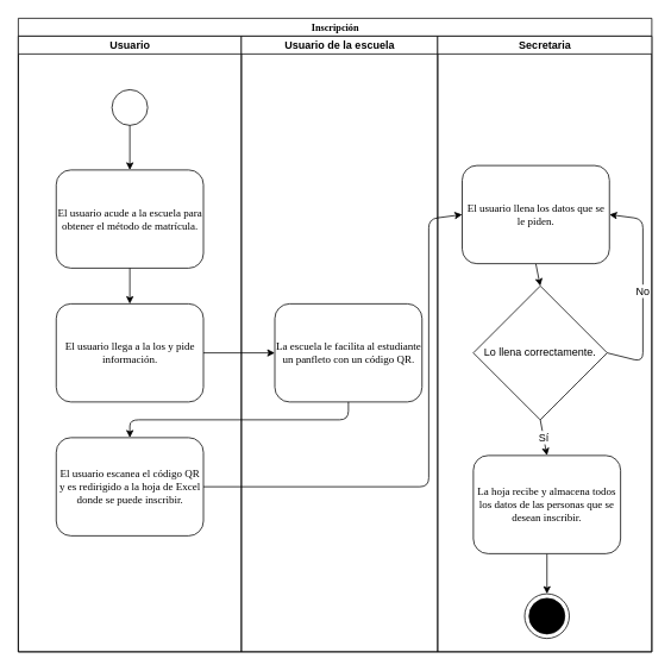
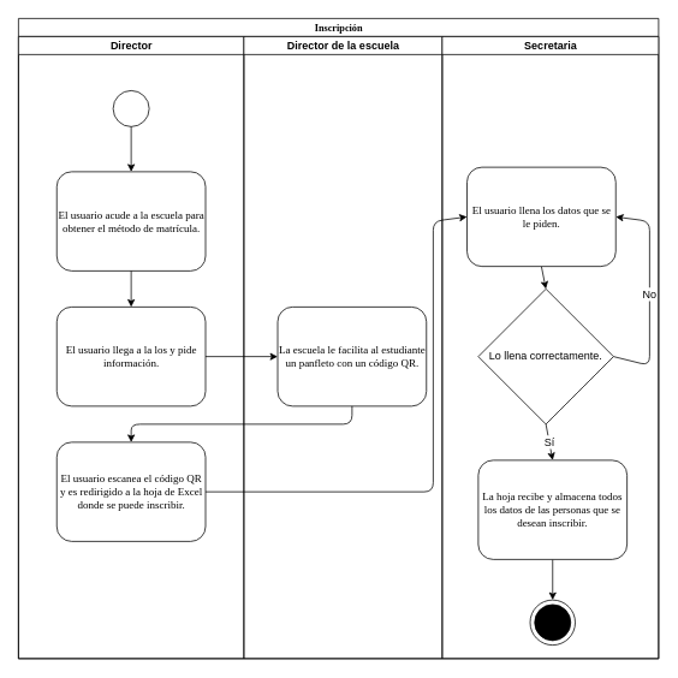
  <mxCell id="0" />
  <mxCell id="1" parent="0" />
  <mxCell id="2" value="&lt;font style=&quot;font-size: 11px&quot;&gt;Inscripción&lt;/font&gt;" style="swimlane;html=1;childLayout=stackLayout;startSize=20;rounded=0;shadow=0;labelBackgroundColor=none;strokeWidth=1;fontFamily=Verdana;fontSize=8;align=center;" parent="1" vertex="1"><mxGeometry x="20" y="20" width="710" height="710" as="geometry" /></mxCell>
- <mxCell id="3" value="Usuario" style="swimlane;html=1;startSize=20;" parent="2" vertex="1"><mxGeometry y="20" width="250" height="690" as="geometry" /></mxCell>
+ <mxCell id="3" value="Director" style="swimlane;html=1;startSize=20;" parent="2" vertex="1"><mxGeometry y="20" width="250" height="690" as="geometry" /></mxCell>
  <mxCell id="4" value="El usuario acude a la escuela para obtener el método de matrícula." style="rounded=1;whiteSpace=wrap;html=1;shadow=0;labelBackgroundColor=none;strokeWidth=1;fontFamily=Verdana;fontSize=12;align=center;" parent="3" vertex="1"><mxGeometry x="42.5" y="150" width="165" height="110" as="geometry" /></mxCell>
  <mxCell id="5" value="" style="ellipse;whiteSpace=wrap;html=1;aspect=fixed;" parent="3" vertex="1"><mxGeometry x="105" y="60" width="40" height="40" as="geometry" /></mxCell>
  <mxCell id="6" value="" style="endArrow=classic;html=1;exitX=0.5;exitY=1;exitDx=0;exitDy=0;entryX=0.5;entryY=0;entryDx=0;entryDy=0;" parent="3" source="5" target="4" edge="1"><mxGeometry width="50" height="50" relative="1" as="geometry"><mxPoint x="450" y="240" as="sourcePoint" /><mxPoint x="500" y="190" as="targetPoint" /></mxGeometry></mxCell>
  <mxCell id="7" value="" style="endArrow=classic;html=1;fontSize=12;exitX=0.5;exitY=1;exitDx=0;exitDy=0;entryX=0.5;entryY=0;entryDx=0;entryDy=0;" parent="3" source="4" target="8" edge="1"><mxGeometry width="50" height="50" relative="1" as="geometry"><mxPoint x="450" y="340" as="sourcePoint" /><mxPoint x="500" y="290" as="targetPoint" /></mxGeometry></mxCell>
  <mxCell id="8" value="El usuario llega a la los y pide información." style="rounded=1;whiteSpace=wrap;html=1;shadow=0;labelBackgroundColor=none;strokeWidth=1;fontFamily=Verdana;fontSize=12;align=center;" parent="3" vertex="1"><mxGeometry x="42.5" y="300" width="165" height="110" as="geometry" /></mxCell>
  <mxCell id="9" value="El usuario escanea el código QR y es redirigido a la hoja de Excel donde se puede inscribir." style="rounded=1;whiteSpace=wrap;html=1;shadow=0;labelBackgroundColor=none;strokeWidth=1;fontFamily=Verdana;fontSize=12;align=center;" parent="3" vertex="1"><mxGeometry x="42.5" y="450" width="165" height="110" as="geometry" /></mxCell>
- <mxCell id="10" value="Usuario de la escuela" style="swimlane;html=1;startSize=20;" parent="2" vertex="1"><mxGeometry x="250" y="20" width="220" height="690" as="geometry" /></mxCell>
+ <mxCell id="10" value="Director de la escuela" style="swimlane;html=1;startSize=20;" parent="2" vertex="1"><mxGeometry x="250" y="20" width="220" height="690" as="geometry" /></mxCell>
  <mxCell id="11" value="La escuela le facilita al estudiante un panfleto con un código QR." style="rounded=1;whiteSpace=wrap;html=1;shadow=0;labelBackgroundColor=none;strokeWidth=1;fontFamily=Verdana;fontSize=12;align=center;" parent="10" vertex="1"><mxGeometry x="37.5" y="300" width="165" height="110" as="geometry" /></mxCell>
  <mxCell id="12" value="" style="endArrow=classic;html=1;fontSize=12;exitX=1;exitY=0.5;exitDx=0;exitDy=0;entryX=0;entryY=0.5;entryDx=0;entryDy=0;" parent="2" source="8" target="11" edge="1"><mxGeometry width="50" height="50" relative="1" as="geometry"><mxPoint x="450" y="360" as="sourcePoint" /><mxPoint x="500" y="310" as="targetPoint" /></mxGeometry></mxCell>
  <mxCell id="13" value="" style="endArrow=classic;html=1;fontSize=12;exitX=0.5;exitY=1;exitDx=0;exitDy=0;entryX=0.5;entryY=0;entryDx=0;entryDy=0;" parent="2" source="11" target="9" edge="1"><mxGeometry width="50" height="50" relative="1" as="geometry"><mxPoint x="450" y="360" as="sourcePoint" /><mxPoint x="190" y="450" as="targetPoint" /><Array as="points"><mxPoint x="370" y="450" /><mxPoint x="125" y="450" /></Array></mxGeometry></mxCell>
  <mxCell id="14" value="" style="endArrow=classic;html=1;fontSize=12;exitX=1;exitY=0.5;exitDx=0;exitDy=0;entryX=0;entryY=0.5;entryDx=0;entryDy=0;" parent="2" source="9" target="20" edge="1"><mxGeometry width="50" height="50" relative="1" as="geometry"><mxPoint x="450" y="360" as="sourcePoint" /><mxPoint x="500" y="310" as="targetPoint" /><Array as="points"><mxPoint x="460" y="525" /><mxPoint x="460" y="225" /></Array></mxGeometry></mxCell>
  <mxCell id="15" value="Secretaria" style="swimlane;html=1;startSize=20;" parent="2" vertex="1"><mxGeometry x="470" y="20" width="240" height="690" as="geometry" /></mxCell>
  <mxCell id="16" value="" style="endArrow=classic;html=1;fontSize=12;exitX=0.5;exitY=1;exitDx=0;exitDy=0;entryX=0.5;entryY=0;entryDx=0;entryDy=0;" parent="15" source="20" target="24" edge="1"><mxGeometry width="50" height="50" relative="1" as="geometry"><mxPoint x="-40" y="340" as="sourcePoint" /><mxPoint x="10" y="290" as="targetPoint" /></mxGeometry></mxCell>
  <mxCell id="17" value="No" style="endArrow=classic;html=1;fontSize=12;exitX=1;exitY=0.5;exitDx=0;exitDy=0;entryX=1;entryY=0.5;entryDx=0;entryDy=0;" parent="15" source="24" target="20" edge="1"><mxGeometry width="50" height="50" relative="1" as="geometry"><mxPoint x="-40" y="340" as="sourcePoint" /><mxPoint x="10" y="290" as="targetPoint" /><Array as="points"><mxPoint x="230" y="365" /><mxPoint x="230" y="205" /></Array></mxGeometry></mxCell>
  <mxCell id="18" value="Sí" style="endArrow=classic;html=1;fontSize=12;exitX=0.5;exitY=1;exitDx=0;exitDy=0;entryX=0.5;entryY=0;entryDx=0;entryDy=0;" parent="15" source="24" target="23" edge="1"><mxGeometry width="50" height="50" relative="1" as="geometry"><mxPoint x="-40" y="340" as="sourcePoint" /><mxPoint x="110" y="480" as="targetPoint" /></mxGeometry></mxCell>
  <mxCell id="19" value="" style="endArrow=classic;html=1;fontSize=12;exitX=0.5;exitY=1;exitDx=0;exitDy=0;entryX=0.5;entryY=0;entryDx=0;entryDy=0;" parent="15" source="23" target="22" edge="1"><mxGeometry width="50" height="50" relative="1" as="geometry"><mxPoint x="-40" y="440" as="sourcePoint" /><mxPoint x="103" y="610" as="targetPoint" /></mxGeometry></mxCell>
  <mxCell id="20" value="El usuario llena los datos que se le piden." style="rounded=1;whiteSpace=wrap;html=1;shadow=0;labelBackgroundColor=none;strokeWidth=1;fontFamily=Verdana;fontSize=12;align=center;" parent="15" vertex="1"><mxGeometry x="27.5" y="145" width="165" height="110" as="geometry" /></mxCell>
  <mxCell id="21" value="" style="ellipse;whiteSpace=wrap;html=1;aspect=fixed;fillColor=#000000;fontSize=12;" parent="15" vertex="1"><mxGeometry x="102.5" y="630" width="40" height="40" as="geometry" /></mxCell>
  <mxCell id="22" value="" style="ellipse;whiteSpace=wrap;html=1;aspect=fixed;fontSize=12;fillColor=none;" parent="15" vertex="1"><mxGeometry x="97.5" y="625" width="50" height="50" as="geometry" /></mxCell>
  <mxCell id="23" value="La hoja recibe y almacena todos los datos de las personas que se desean inscribir." style="rounded=1;whiteSpace=wrap;html=1;shadow=0;labelBackgroundColor=none;strokeWidth=1;fontFamily=Verdana;fontSize=12;align=center;" parent="15" vertex="1"><mxGeometry x="40" y="470" width="165" height="110" as="geometry" /></mxCell>
  <mxCell id="24" value="Lo llena correctamente." style="rhombus;whiteSpace=wrap;html=1;fontSize=12;" parent="15" vertex="1"><mxGeometry x="40" y="280" width="150" height="150" as="geometry" /></mxCell>
